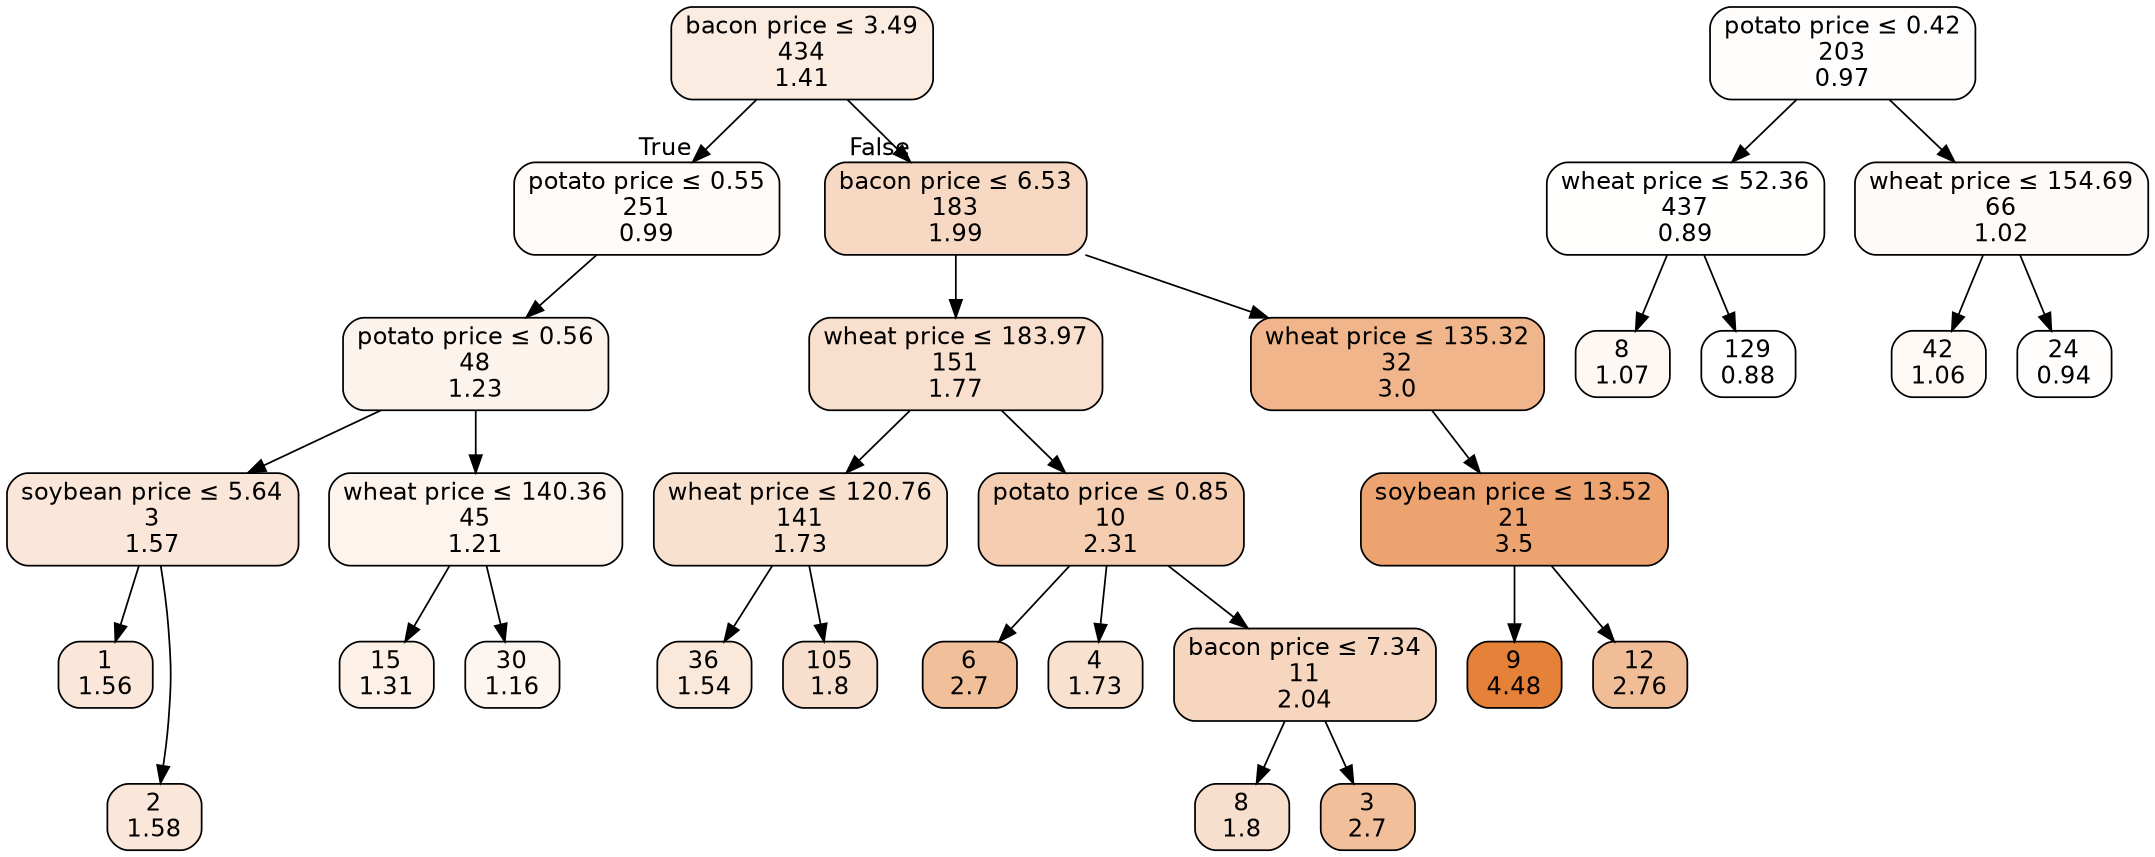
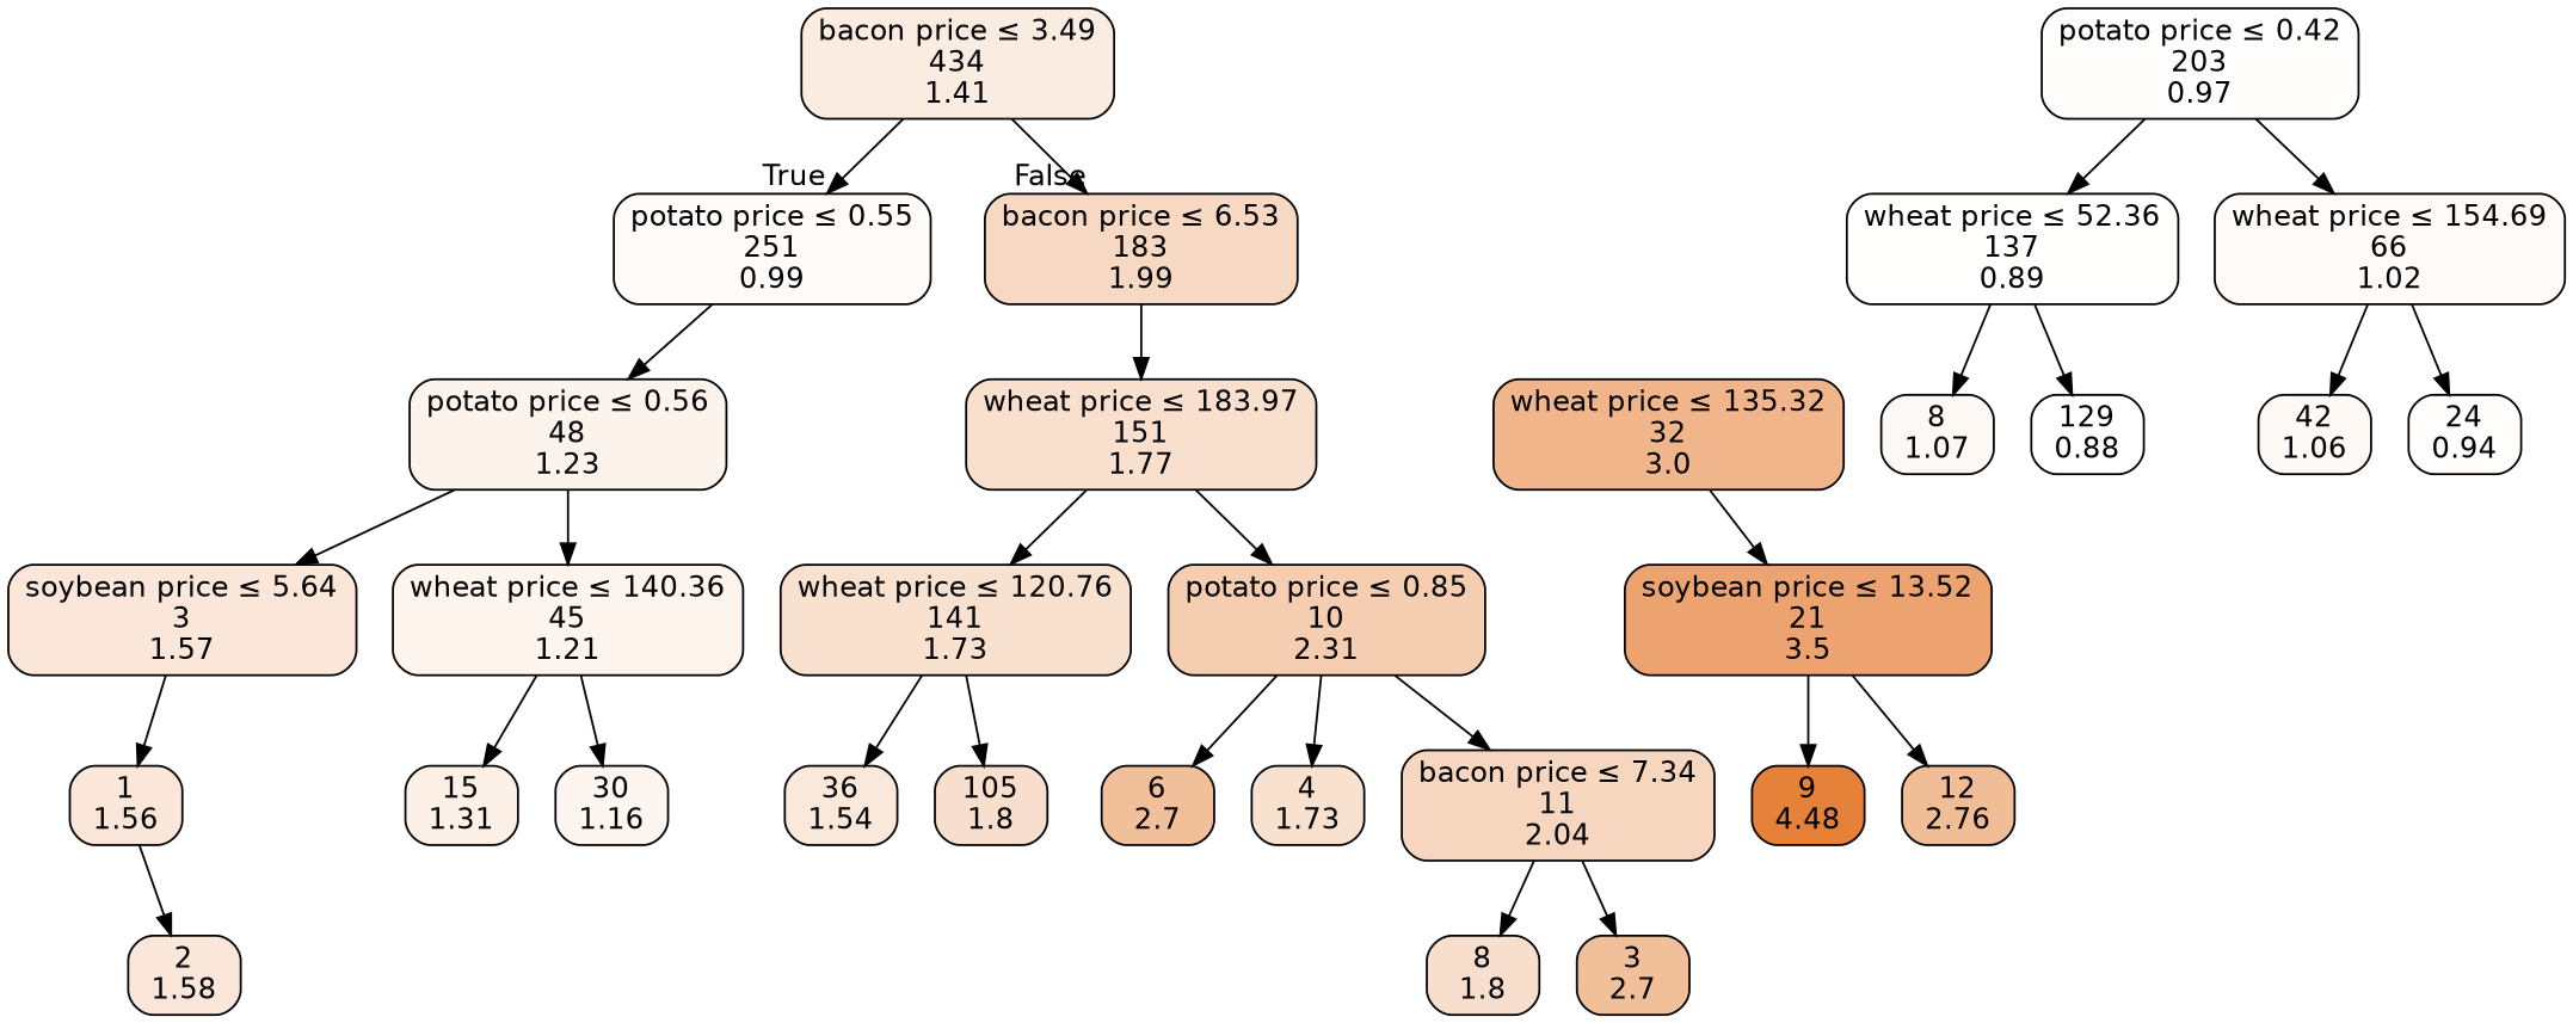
  digraph {
    node [color=black fillcolor="#fffdfc" fontname=helvetica shape=box style="filled, rounded"]
    edge [fontname=helvetica]
    n1 [fillcolor="#fbece2" label=<bacon price &le; 3.49<br/>434<br/>1.41>]
    n2 [fillcolor="#fefbf9" label=<potato price &le; 0.55<br/>251<br/>0.99>]
    n3 [fillcolor="#f7d8c2" label=<bacon price &le; 6.53<br/>183<br/>1.99>]
    n4 [fillcolor="#fcf3ec" label=<potato price &le; 0.56<br/>48<br/>1.23>]
    n5 [fillcolor="#f9e0ce" label=<wheat price &le; 183.97<br/>151<br/>1.77>]
    n6 [fillcolor="#f0b58a" label=<wheat price &le; 135.32<br/>32<br/>3.0>]
    n7 [label=<potato price &le; 0.42<br/>203<br/>0.97>]
-   n8 [fillcolor="#fffffe" label=<wheat price &le; 52.36<br/>437<br/>0.89>]
+   n8 [fillcolor="#fffffe" label=<wheat price &le; 52.36<br/>137<br/>0.89>]
    n9 [fillcolor="#fefaf7" label=<wheat price &le; 154.69<br/>66<br/>1.02>]
    n10 [fillcolor="#fae7d9" label=<soybean price &le; 5.64<br/>3<br/>1.57>]
    n11 [fillcolor="#fdf4ed" label=<wheat price &le; 140.36<br/>45<br/>1.21>]
    n12 [fillcolor="#fef8f5" label=<8<br/>1.07>]
    n13 [fillcolor="#ffffff" label=<129<br/>0.88>]
    n14 [fillcolor="#fef9f5" label=<42<br/>1.06>]
    n15 [label=<24<br/>0.94>]
    n16 [fillcolor="#fae7da" label=<1<br/>1.56>]
    n17 [fillcolor="#fae7d9" label=<2<br/>1.58>]
    n18 [fillcolor="#fcf0e7" label=<15<br/>1.31>]
    n19 [fillcolor="#fdf5f0" label=<30<br/>1.16>]
    n20 [fillcolor="#f9e1d0" label=<wheat price &le; 120.76<br/>141<br/>1.73>]
    n21 [fillcolor="#f5cdb0" label=<potato price &le; 0.85<br/>10<br/>2.31>]
    n22 [fillcolor="#eca36f" label=<soybean price &le; 13.52<br/>21<br/>3.5>]
    n23 [fillcolor="#fae8db" label=<36<br/>1.54>]
    n24 [fillcolor="#f8dfcd" label=<105<br/>1.8>]
    n25 [fillcolor="#f2bf9b" label=<6<br/>2.7>]
    n26 [fillcolor="#f9e1d0" label=<4<br/>1.73>]
    n27 [fillcolor="#f7d6bf" label=<bacon price &le; 7.34<br/>11<br/>2.04>]
    n28 [fillcolor="#f8dfcd" label=<8<br/>1.8>]
    n29 [fillcolor="#f2bf9b" label=<3<br/>2.7>]
    n30 [fillcolor="#e58139" label=<9<br/>4.48>]
    n31 [fillcolor="#f1bd97" label=<12<br/>2.76>]
    n1 -> n2 [headlabel=True labelangle=45 labeldistance=2.5]
    n1 -> n3 [headlabel=False labelangle=-45 labeldistance=2.5]
    n2 -> n4
    n3 -> n5
-   n3 -> n6
    n4 -> n10
    n4 -> n11
    n5 -> n20
    n5 -> n21
    n6 -> n22
    n7 -> n8
    n7 -> n9
    n8 -> n12
    n8 -> n13
    n9 -> n14
    n9 -> n15
    n10 -> n16
-   n10 -> n17
+   n16 -> n17
    n11 -> n18
    n11 -> n19
    n20 -> n23
    n20 -> n24
    n21 -> n25
    n21 -> n26
    n21 -> n27
    n22 -> n30
    n22 -> n31
    n27 -> n28
    n27 -> n29
  }
